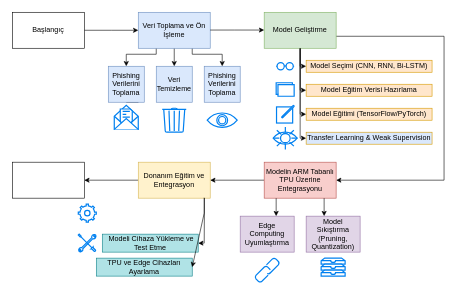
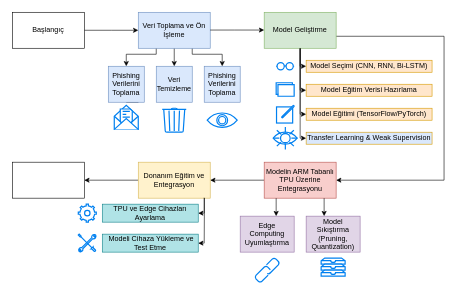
  <mxCell id="0" />
  <mxCell id="1" parent="0" />
  <mxCell id="2" style="edgeStyle=orthogonalEdgeStyle;rounded=0;orthogonalLoop=1;jettySize=auto;html=1;exitX=1;exitY=0.5;exitDx=0;exitDy=0;" edge="1" parent="1" source="3"><mxGeometry relative="1" as="geometry"><mxPoint x="230" y="50" as="targetPoint" /></mxGeometry></mxCell>
  <mxCell id="3" value="Başlangıç" style="rounded=0;whiteSpace=wrap;html=1;" vertex="1" parent="1"><mxGeometry x="20" y="20" width="120" height="60" as="geometry" /></mxCell>
  <mxCell id="4" style="edgeStyle=orthogonalEdgeStyle;rounded=0;orthogonalLoop=1;jettySize=auto;html=1;exitX=0.5;exitY=1;exitDx=0;exitDy=0;entryX=0.5;entryY=0;entryDx=0;entryDy=0;" edge="1" parent="1" source="7" target="10"><mxGeometry relative="1" as="geometry"><mxPoint x="290" y="100" as="targetPoint" /></mxGeometry></mxCell>
  <mxCell id="5" style="edgeStyle=orthogonalEdgeStyle;rounded=0;orthogonalLoop=1;jettySize=auto;html=1;exitX=0.25;exitY=1;exitDx=0;exitDy=0;entryX=0.5;entryY=0;entryDx=0;entryDy=0;" edge="1" parent="1" source="7" target="9"><mxGeometry relative="1" as="geometry"><Array as="points"><mxPoint x="260" y="90" /><mxPoint x="210" y="90" /></Array></mxGeometry></mxCell>
  <mxCell id="6" style="edgeStyle=orthogonalEdgeStyle;rounded=0;orthogonalLoop=1;jettySize=auto;html=1;exitX=0.75;exitY=1;exitDx=0;exitDy=0;entryX=0.5;entryY=0;entryDx=0;entryDy=0;" edge="1" parent="1" source="7" target="11"><mxGeometry relative="1" as="geometry"><Array as="points"><mxPoint x="320" y="90" /><mxPoint x="370" y="90" /></Array></mxGeometry></mxCell>
  <mxCell id="7" value="Veri Toplama ve Ön İşleme" style="rounded=0;whiteSpace=wrap;html=1;fillColor=#dae8fc;strokeColor=#6c8ebf;" vertex="1" parent="1"><mxGeometry x="230" y="20" width="120" height="60" as="geometry" /></mxCell>
  <mxCell id="8" style="edgeStyle=orthogonalEdgeStyle;rounded=0;orthogonalLoop=1;jettySize=auto;html=1;exitX=0.5;exitY=1;exitDx=0;exitDy=0;" edge="1" parent="1" source="9"><mxGeometry relative="1" as="geometry"><mxPoint x="230" y="140.077" as="targetPoint" /></mxGeometry></mxCell>
  <mxCell id="9" value="Phishing Verilerini Toplama" style="whiteSpace=wrap;html=1;aspect=fixed;fillColor=#dae8fc;strokeColor=#6c8ebf;" vertex="1" parent="1"><mxGeometry x="180" y="110" width="60" height="60" as="geometry" /></mxCell>
  <mxCell id="10" value="Veri Temizleme" style="whiteSpace=wrap;html=1;aspect=fixed;fillColor=#dae8fc;strokeColor=#6c8ebf;" vertex="1" parent="1"><mxGeometry x="260" y="110" width="60" height="60" as="geometry" /></mxCell>
  <mxCell id="11" value="Phishing Verilerini Toplama" style="whiteSpace=wrap;html=1;aspect=fixed;fillColor=#dae8fc;strokeColor=#6c8ebf;" vertex="1" parent="1"><mxGeometry x="340" y="110" width="60" height="60" as="geometry" /></mxCell>
  <mxCell id="12" style="edgeStyle=orthogonalEdgeStyle;rounded=0;orthogonalLoop=1;jettySize=auto;html=1;exitX=1;exitY=0.5;exitDx=0;exitDy=0;" edge="1" parent="1"><mxGeometry relative="1" as="geometry"><mxPoint x="440" y="49.63" as="targetPoint" /><mxPoint x="350" y="49.63" as="sourcePoint" /><Array as="points"><mxPoint x="390" y="49.63" /><mxPoint x="390" y="49.63" /></Array></mxGeometry></mxCell>
  <mxCell id="13" style="edgeStyle=orthogonalEdgeStyle;rounded=0;orthogonalLoop=1;jettySize=auto;html=1;exitX=0.5;exitY=1;exitDx=0;exitDy=0;" edge="1" parent="1" source="15"><mxGeometry relative="1" as="geometry"><mxPoint x="510" y="110" as="targetPoint" /><Array as="points"><mxPoint x="500" y="110" /><mxPoint x="500" y="110" /></Array></mxGeometry></mxCell>
  <mxCell id="14" style="edgeStyle=orthogonalEdgeStyle;rounded=0;orthogonalLoop=1;jettySize=auto;html=1;entryX=1;entryY=0.5;entryDx=0;entryDy=0;" edge="1" parent="1" source="15" target="34"><mxGeometry relative="1" as="geometry"><mxPoint x="750" y="300" as="targetPoint" /><Array as="points"><mxPoint x="740" y="60" /><mxPoint x="740" y="300" /></Array></mxGeometry></mxCell>
  <mxCell id="15" value="Model Geliştirme" style="rounded=0;whiteSpace=wrap;html=1;fillColor=#d5e8d4;strokeColor=#82b366;" vertex="1" parent="1"><mxGeometry x="440" y="20" width="120" height="60" as="geometry" /></mxCell>
  <mxCell id="16" value="" style="endArrow=classic;html=1;rounded=0;exitX=0.5;exitY=1;exitDx=0;exitDy=0;entryX=0;entryY=0.5;entryDx=0;entryDy=0;" edge="1" parent="1" source="15" target="20"><mxGeometry width="50" height="50" relative="1" as="geometry"><mxPoint x="430" y="140" as="sourcePoint" /><mxPoint x="510" y="140" as="targetPoint" /><Array as="points"><mxPoint x="500" y="150" /></Array></mxGeometry></mxCell>
  <mxCell id="17" value="" style="endArrow=classic;html=1;rounded=0;exitX=0.5;exitY=1;exitDx=0;exitDy=0;entryX=0;entryY=0.5;entryDx=0;entryDy=0;" edge="1" parent="1" source="15" target="21"><mxGeometry width="50" height="50" relative="1" as="geometry"><mxPoint x="490" y="140" as="sourcePoint" /><mxPoint x="510" y="170" as="targetPoint" /><Array as="points"><mxPoint x="500" y="190" /></Array></mxGeometry></mxCell>
  <mxCell id="18" value="" style="endArrow=classic;html=1;rounded=0;exitX=0.5;exitY=1;exitDx=0;exitDy=0;entryX=0;entryY=0.5;entryDx=0;entryDy=0;" edge="1" parent="1" source="15" target="22"><mxGeometry width="50" height="50" relative="1" as="geometry"><mxPoint x="460" y="210" as="sourcePoint" /><mxPoint x="510" y="200" as="targetPoint" /><Array as="points"><mxPoint x="500" y="230" /></Array></mxGeometry></mxCell>
  <mxCell id="19" value="Model Seçimi (CNN, RNN, Bi-LSTM)" style="rounded=0;whiteSpace=wrap;html=1;fillColor=#ffe6cc;strokeColor=#d79b00;" vertex="1" parent="1"><mxGeometry x="510" y="100" width="210" height="20" as="geometry" /></mxCell>
  <mxCell id="20" value="Model Eğitim Verisi Hazırlama" style="rounded=0;whiteSpace=wrap;html=1;fillColor=#ffe6cc;strokeColor=#d79b00;" vertex="1" parent="1"><mxGeometry x="510" y="140" width="210" height="20" as="geometry" /></mxCell>
  <mxCell id="21" value="Model Eğitimi (TensorFlow/PyTorch)" style="rounded=0;whiteSpace=wrap;html=1;fillColor=#ffe6cc;strokeColor=#d79b00;" vertex="1" parent="1"><mxGeometry x="510" y="180" width="210" height="20" as="geometry" /></mxCell>
  <mxCell id="22" value="Transfer Learning &amp;amp; Weak Supervision" style="rounded=0;whiteSpace=wrap;html=1;fillColor=#dae8fc;strokeColor=#d79b00;" vertex="1" parent="1"><mxGeometry x="510" y="220" width="210" height="20" as="geometry" /></mxCell>
  <mxCell id="23" value="" style="html=1;verticalLabelPosition=bottom;align=center;labelBackgroundColor=#ffffff;verticalAlign=top;strokeWidth=2;strokeColor=#0080F0;shadow=0;dashed=0;shape=mxgraph.ios7.icons.glasses;" vertex="1" parent="1"><mxGeometry x="460" y="104" width="30" height="12" as="geometry" /></mxCell>
  <mxCell id="24" value="" style="html=1;verticalLabelPosition=bottom;align=center;labelBackgroundColor=#ffffff;verticalAlign=top;strokeWidth=2;strokeColor=#0080F0;shadow=0;dashed=0;shape=mxgraph.ios7.icons.folders_2;" vertex="1" parent="1"><mxGeometry x="460" y="137.5" width="30" height="22.5" as="geometry" /></mxCell>
  <mxCell id="25" value="" style="html=1;verticalLabelPosition=bottom;align=center;labelBackgroundColor=#ffffff;verticalAlign=top;strokeWidth=2;strokeColor=#0080F0;shadow=0;dashed=0;shape=mxgraph.ios7.icons.edit;" vertex="1" parent="1"><mxGeometry x="460.6" y="175.3" width="29.4" height="29.4" as="geometry" /></mxCell>
  <mxCell id="26" value="" style="html=1;verticalLabelPosition=bottom;align=center;labelBackgroundColor=#ffffff;verticalAlign=top;strokeWidth=2;strokeColor=#0080F0;shadow=0;dashed=0;shape=mxgraph.ios7.icons.eye;" vertex="1" parent="1"><mxGeometry x="455" y="220" width="40" height="20" as="geometry" /></mxCell>
  <mxCell id="27" value="" style="html=1;verticalLabelPosition=bottom;align=center;labelBackgroundColor=#ffffff;verticalAlign=top;strokeWidth=2;strokeColor=#0080F0;shadow=0;dashed=0;shape=mxgraph.ios7.icons.sun;pointerEvents=1" vertex="1" parent="1"><mxGeometry x="455.3" y="211.25" width="40" height="37.5" as="geometry" /></mxCell>
  <mxCell id="28" value="" style="html=1;verticalLabelPosition=bottom;align=center;labelBackgroundColor=#ffffff;verticalAlign=top;strokeWidth=2;strokeColor=#0080F0;shadow=0;dashed=0;shape=mxgraph.ios7.icons.eye;" vertex="1" parent="1"><mxGeometry x="345" y="187.95" width="50" height="24.1" as="geometry" /></mxCell>
  <mxCell id="29" value="" style="html=1;verticalLabelPosition=bottom;align=center;labelBackgroundColor=#ffffff;verticalAlign=top;strokeWidth=2;strokeColor=#0080F0;shadow=0;dashed=0;shape=mxgraph.ios7.icons.trashcan;" vertex="1" parent="1"><mxGeometry x="270" y="180" width="40" height="40" as="geometry" /></mxCell>
  <mxCell id="30" value="" style="html=1;verticalLabelPosition=bottom;align=center;labelBackgroundColor=#ffffff;verticalAlign=top;strokeWidth=2;strokeColor=#0080F0;shadow=0;dashed=0;shape=mxgraph.ios7.icons.envelope_(message);" vertex="1" parent="1"><mxGeometry x="190" y="175.3" width="40" height="40" as="geometry" /></mxCell>
  <mxCell id="31" style="edgeStyle=orthogonalEdgeStyle;rounded=0;orthogonalLoop=1;jettySize=auto;html=1;exitX=0;exitY=0.5;exitDx=0;exitDy=0;entryX=1;entryY=0.5;entryDx=0;entryDy=0;" edge="1" parent="1" source="32" target="49"><mxGeometry relative="1" as="geometry" /></mxCell>
  <mxCell id="32" value="Donanım Eğitim ve Entegrasyon" style="rounded=0;whiteSpace=wrap;html=1;fillColor=#fff2cc;strokeColor=#d6b656;" vertex="1" parent="1"><mxGeometry x="230" y="270" width="120" height="60" as="geometry" /></mxCell>
  <mxCell id="33" style="edgeStyle=orthogonalEdgeStyle;rounded=0;orthogonalLoop=1;jettySize=auto;html=1;exitX=0;exitY=0.5;exitDx=0;exitDy=0;entryX=1;entryY=0.5;entryDx=0;entryDy=0;" edge="1" parent="1" source="34" target="32"><mxGeometry relative="1" as="geometry" /></mxCell>
  <mxCell id="34" value="Modelin ARM Tabanlı TPU Üzerine Entegrasyonu" style="rounded=0;whiteSpace=wrap;html=1;fillColor=#f8cecc;strokeColor=#b85450;" vertex="1" parent="1"><mxGeometry x="440" y="270" width="120" height="60" as="geometry" /></mxCell>
  <mxCell id="35" value="" style="endArrow=classic;html=1;rounded=0;" edge="1" parent="1"><mxGeometry width="50" height="50" relative="1" as="geometry"><mxPoint x="460" y="330" as="sourcePoint" /><mxPoint x="460" y="360" as="targetPoint" /></mxGeometry></mxCell>
  <mxCell id="36" value="" style="endArrow=classic;html=1;rounded=0;" edge="1" parent="1"><mxGeometry width="50" height="50" relative="1" as="geometry"><mxPoint x="540" y="330" as="sourcePoint" /><mxPoint x="540" y="360" as="targetPoint" /></mxGeometry></mxCell>
  <mxCell id="37" value="Edge Computing Uyumlaştırma" style="rounded=0;whiteSpace=wrap;html=1;fillColor=#e1d5e7;strokeColor=#9673a6;" vertex="1" parent="1"><mxGeometry x="400" y="360" width="90" height="60" as="geometry" /></mxCell>
  <mxCell id="38" value="Model Sıkıştırma (Pruning, Quantization)" style="rounded=0;whiteSpace=wrap;html=1;fillColor=#e1d5e7;strokeColor=#9673a6;" vertex="1" parent="1"><mxGeometry x="510" y="360" width="90" height="60" as="geometry" /></mxCell>
  <mxCell id="39" value="" style="html=1;verticalLabelPosition=bottom;align=center;labelBackgroundColor=#ffffff;verticalAlign=top;strokeWidth=2;strokeColor=#0080F0;shadow=0;dashed=0;shape=mxgraph.ios7.icons.link;" vertex="1" parent="1"><mxGeometry x="425" y="430" width="40" height="40" as="geometry" /></mxCell>
  <mxCell id="40" value="" style="html=1;verticalLabelPosition=bottom;align=center;labelBackgroundColor=#ffffff;verticalAlign=top;strokeWidth=2;strokeColor=#0080F0;shadow=0;dashed=0;shape=mxgraph.ios7.icons.storage;" vertex="1" parent="1"><mxGeometry x="535" y="430" width="40" height="10" as="geometry" /></mxCell>
  <mxCell id="41" value="" style="html=1;verticalLabelPosition=bottom;align=center;labelBackgroundColor=#ffffff;verticalAlign=top;strokeWidth=2;strokeColor=#0080F0;shadow=0;dashed=0;shape=mxgraph.ios7.icons.storage;" vertex="1" parent="1"><mxGeometry x="535" y="440" width="40" height="10" as="geometry" /></mxCell>
  <mxCell id="42" value="" style="html=1;verticalLabelPosition=bottom;align=center;labelBackgroundColor=#ffffff;verticalAlign=top;strokeWidth=2;strokeColor=#0080F0;shadow=0;dashed=0;shape=mxgraph.ios7.icons.storage;" vertex="1" parent="1"><mxGeometry x="535" y="450" width="40" height="10" as="geometry" /></mxCell>
- <mxCell id="43" value="TPU ve Edge Cihazları Ayarlama" style="rounded=0;whiteSpace=wrap;html=1;fillColor=#b0e3e6;strokeColor=#0e8088;" vertex="1" parent="1"><mxGeometry x="160" y="430" width="160" height="30" as="geometry" /></mxCell>
+ <mxCell id="43" value="TPU ve Edge Cihazları Ayarlama" style="rounded=0;whiteSpace=wrap;html=1;fillColor=#b0e3e6;strokeColor=#0e8088;" vertex="1" parent="1"><mxGeometry x="170" y="340" width="160" height="30" as="geometry" /></mxCell>
  <mxCell id="44" value="&amp;nbsp;Modeli Cihaza Yükleme ve Test Etme" style="rounded=0;whiteSpace=wrap;html=1;fillColor=#b0e3e6;strokeColor=#0e8088;" vertex="1" parent="1"><mxGeometry x="170" y="390" width="160" height="30" as="geometry" /></mxCell>
  <mxCell id="45" value="" style="endArrow=classic;html=1;rounded=0;exitX=0.916;exitY=0.987;exitDx=0;exitDy=0;exitPerimeter=0;entryX=1;entryY=0.5;entryDx=0;entryDy=0;" edge="1" parent="1" source="32" target="43"><mxGeometry width="50" height="50" relative="1" as="geometry"><mxPoint x="310" y="430" as="sourcePoint" /><mxPoint x="360" y="380" as="targetPoint" /><Array as="points"><mxPoint x="340" y="355" /></Array></mxGeometry></mxCell>
  <mxCell id="46" value="" style="endArrow=classic;html=1;rounded=0;exitX=0.92;exitY=0.996;exitDx=0;exitDy=0;exitPerimeter=0;entryX=1;entryY=0.5;entryDx=0;entryDy=0;" edge="1" parent="1" source="32" target="44"><mxGeometry width="50" height="50" relative="1" as="geometry"><mxPoint x="280" y="410" as="sourcePoint" /><mxPoint x="330" y="360" as="targetPoint" /><Array as="points"><mxPoint x="340" y="405" /></Array></mxGeometry></mxCell>
  <mxCell id="47" value="" style="html=1;verticalLabelPosition=bottom;align=center;labelBackgroundColor=#ffffff;verticalAlign=top;strokeWidth=2;strokeColor=#0080F0;shadow=0;dashed=0;shape=mxgraph.ios7.icons.settings;" vertex="1" parent="1"><mxGeometry x="130" y="340" width="30" height="30" as="geometry" /></mxCell>
  <mxCell id="48" value="" style="html=1;verticalLabelPosition=bottom;align=center;labelBackgroundColor=#ffffff;verticalAlign=top;strokeWidth=2;strokeColor=#0080F0;shadow=0;dashed=0;shape=mxgraph.ios7.icons.tools;pointerEvents=1" vertex="1" parent="1"><mxGeometry x="130" y="390" width="29.7" height="29.7" as="geometry" /></mxCell>
  <mxCell id="49" value="" style="rounded=0;whiteSpace=wrap;html=1;" vertex="1" parent="1"><mxGeometry x="20" y="270" width="120" height="60" as="geometry" /></mxCell>
